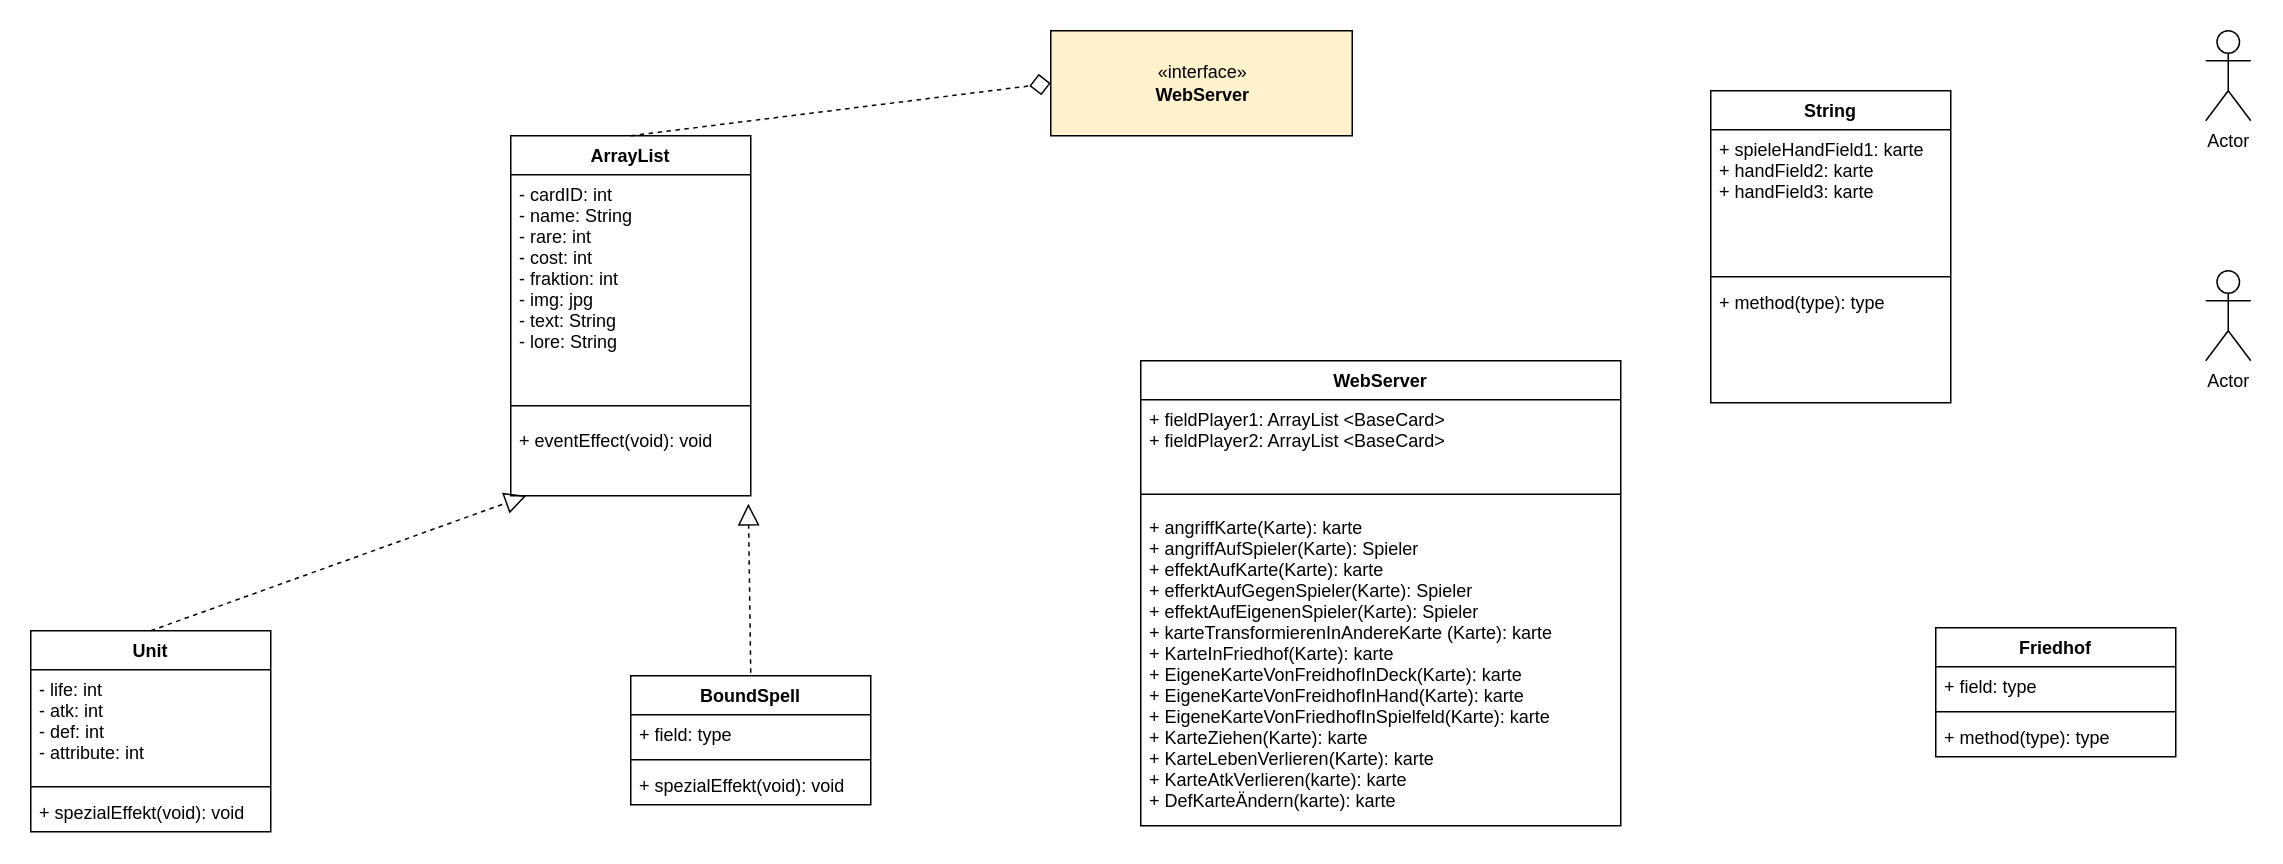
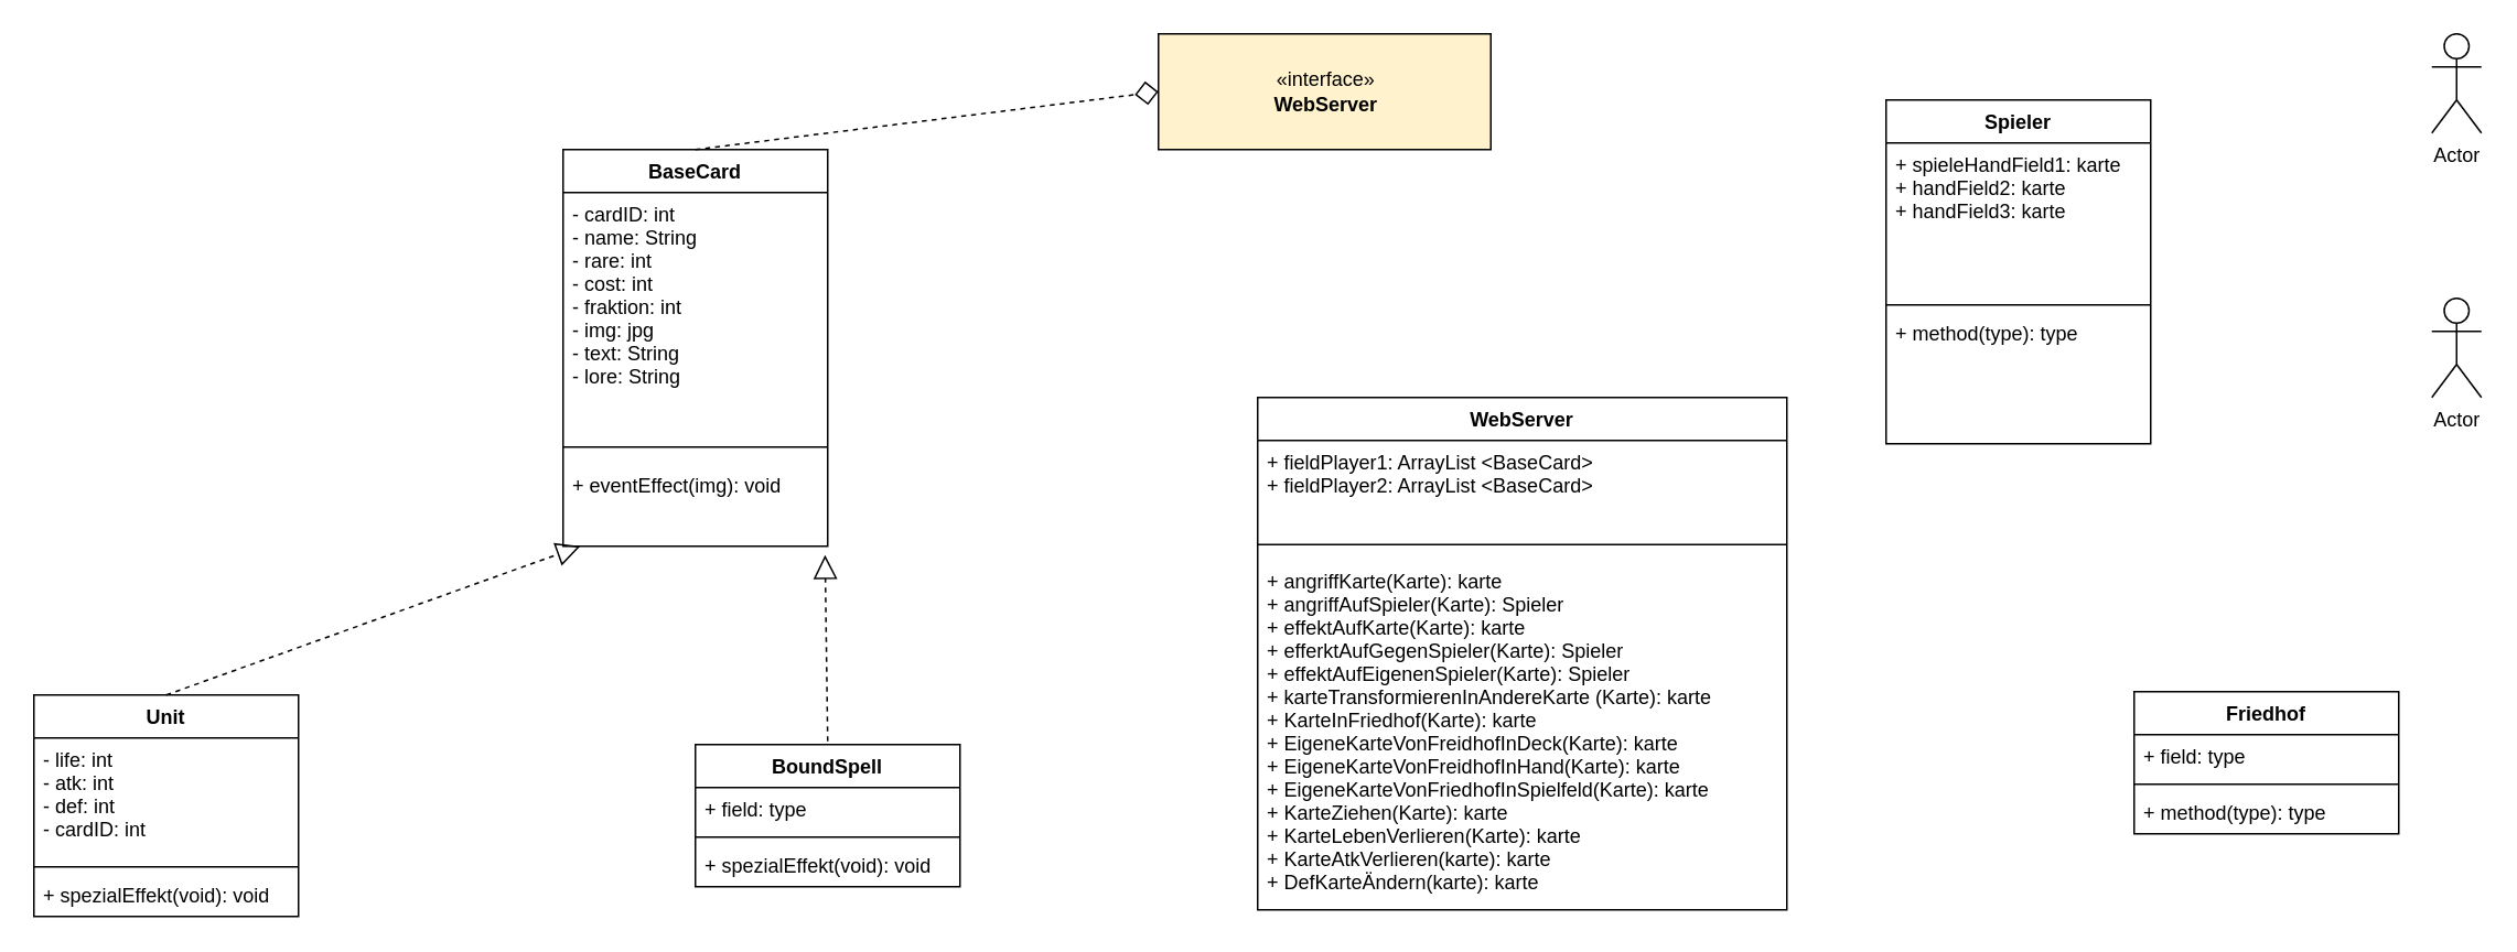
  <mxCell id="0" />
  <mxCell id="1" parent="0" />
  <mxCell id="2" value="Unit" style="swimlane;fontStyle=1;align=center;verticalAlign=top;childLayout=stackLayout;horizontal=1;startSize=26;horizontalStack=0;resizeParent=1;resizeParentMax=0;resizeLast=0;collapsible=1;marginBottom=0;" parent="1" vertex="1"><mxGeometry x="20" y="420" width="160" height="134" as="geometry" /></mxCell>
  <mxCell id="3" value="" style="endArrow=block;dashed=1;endFill=0;endSize=12;html=1;" parent="2" target="17" edge="1"><mxGeometry width="160" relative="1" as="geometry"><mxPoint x="80" as="sourcePoint" /><mxPoint x="239" y="-151" as="targetPoint" /><Array as="points" /></mxGeometry></mxCell>
- <mxCell id="4" value="- life: int &#10;- atk: int&#10;- def: int &#10;- attribute: int &#10;&#10;" style="text;strokeColor=none;fillColor=none;align=left;verticalAlign=top;spacingLeft=4;spacingRight=4;overflow=hidden;rotatable=0;points=[[0,0.5],[1,0.5]];portConstraint=eastwest;" parent="2" vertex="1"><mxGeometry y="26" width="160" height="74" as="geometry" /></mxCell>
+ <mxCell id="4" value="- life: int &#10;- atk: int&#10;- def: int &#10;- cardID: int &#10;&#10;" style="text;strokeColor=none;fillColor=none;align=left;verticalAlign=top;spacingLeft=4;spacingRight=4;overflow=hidden;rotatable=0;points=[[0,0.5],[1,0.5]];portConstraint=eastwest;" parent="2" vertex="1"><mxGeometry y="26" width="160" height="74" as="geometry" /></mxCell>
  <mxCell id="5" value="" style="line;strokeWidth=1;fillColor=none;align=left;verticalAlign=middle;spacingTop=-1;spacingLeft=3;spacingRight=3;rotatable=0;labelPosition=right;points=[];portConstraint=eastwest;" parent="2" vertex="1"><mxGeometry y="100" width="160" height="8" as="geometry" /></mxCell>
  <mxCell id="6" value="+ spezialEffekt(void): void " style="text;strokeColor=none;fillColor=none;align=left;verticalAlign=top;spacingLeft=4;spacingRight=4;overflow=hidden;rotatable=0;points=[[0,0.5],[1,0.5]];portConstraint=eastwest;" parent="2" vertex="1"><mxGeometry y="108" width="160" height="26" as="geometry" /></mxCell>
  <mxCell id="7" value="«interface»&lt;br&gt;&lt;b&gt;WebServer&lt;/b&gt;" style="html=1;fillColor=#fff2cc;" parent="1" vertex="1"><mxGeometry x="700" y="20" width="201" height="70" as="geometry" /></mxCell>
  <mxCell id="8" value="Actor" style="shape=umlActor;verticalLabelPosition=bottom;verticalAlign=top;html=1;outlineConnect=0;" parent="1" vertex="1"><mxGeometry x="1470" y="180" width="30" height="60" as="geometry" /></mxCell>
  <mxCell id="9" value="Actor" style="shape=umlActor;verticalLabelPosition=bottom;verticalAlign=top;html=1;outlineConnect=0;" parent="1" vertex="1"><mxGeometry x="1470" y="20" width="30" height="60" as="geometry" /></mxCell>
  <mxCell id="10" value="WebServer" style="swimlane;fontStyle=1;align=center;verticalAlign=top;childLayout=stackLayout;horizontal=1;startSize=26;horizontalStack=0;resizeParent=1;resizeParentMax=0;resizeLast=0;collapsible=1;marginBottom=0;" parent="1" vertex="1"><mxGeometry x="760" y="240" width="320" height="310" as="geometry" /></mxCell>
  <mxCell id="11" value="+ fieldPlayer1: ArrayList &lt;BaseCard&gt;  &#10;+ fieldPlayer2: ArrayList &lt;BaseCard&gt;  &#10;&#10;" style="text;strokeColor=none;fillColor=none;align=left;verticalAlign=top;spacingLeft=4;spacingRight=4;overflow=hidden;rotatable=0;points=[[0,0.5],[1,0.5]];portConstraint=eastwest;" parent="10" vertex="1"><mxGeometry y="26" width="320" height="54" as="geometry" /></mxCell>
  <mxCell id="12" value="" style="line;strokeWidth=1;fillColor=none;align=left;verticalAlign=middle;spacingTop=-1;spacingLeft=3;spacingRight=3;rotatable=0;labelPosition=right;points=[];portConstraint=eastwest;" parent="10" vertex="1"><mxGeometry y="80" width="320" height="18" as="geometry" /></mxCell>
  <mxCell id="13" value="+ angriffKarte(Karte): karte&#10;+ angriffAufSpieler(Karte): Spieler&#10;+ effektAufKarte(Karte): karte&#10;+ efferktAufGegenSpieler(Karte): Spieler&#10;+ effektAufEigenenSpieler(Karte): Spieler &#10;+ karteTransformierenInAndereKarte (Karte): karte  &#10;+ KarteInFriedhof(Karte): karte&#10;+ EigeneKarteVonFreidhofInDeck(Karte): karte &#10;+ EigeneKarteVonFreidhofInHand(Karte): karte&#10;+ EigeneKarteVonFriedhofInSpielfeld(Karte): karte&#10;+ KarteZiehen(Karte): karte&#10;+ KarteLebenVerlieren(Karte): karte&#10;+ KarteAtkVerlieren(karte): karte&#10;+ DefKarteÄndern(karte): karte&#10;&#10;&#10; " style="text;strokeColor=none;fillColor=none;align=left;verticalAlign=top;spacingLeft=4;spacingRight=4;overflow=hidden;rotatable=0;points=[[0,0.5],[1,0.5]];portConstraint=eastwest;" parent="10" vertex="1"><mxGeometry y="98" width="320" height="212" as="geometry" /></mxCell>
- <mxCell id="14" value="ArrayList" style="swimlane;fontStyle=1;align=center;verticalAlign=top;childLayout=stackLayout;horizontal=1;startSize=26;horizontalStack=0;resizeParent=1;resizeParentMax=0;resizeLast=0;collapsible=1;marginBottom=0;" parent="1" vertex="1"><mxGeometry x="340" y="90" width="160" height="240" as="geometry" /></mxCell>
+ <mxCell id="14" value="BaseCard" style="swimlane;fontStyle=1;align=center;verticalAlign=top;childLayout=stackLayout;horizontal=1;startSize=26;horizontalStack=0;resizeParent=1;resizeParentMax=0;resizeLast=0;collapsible=1;marginBottom=0;" parent="1" vertex="1"><mxGeometry x="340" y="90" width="160" height="240" as="geometry" /></mxCell>
  <mxCell id="15" value="- cardID: int&#10;- name: String&#10;- rare: int &#10;- cost: int &#10;- fraktion: int&#10;- img: jpg &#10;- text: String&#10;- lore: String &#10;" style="text;strokeColor=none;fillColor=none;align=left;verticalAlign=top;spacingLeft=4;spacingRight=4;overflow=hidden;rotatable=0;points=[[0,0.5],[1,0.5]];portConstraint=eastwest;" parent="14" vertex="1"><mxGeometry y="26" width="160" height="144" as="geometry" /></mxCell>
  <mxCell id="16" value="" style="line;strokeWidth=1;fillColor=none;align=left;verticalAlign=middle;spacingTop=-1;spacingLeft=3;spacingRight=3;rotatable=0;labelPosition=right;points=[];portConstraint=eastwest;" parent="14" vertex="1"><mxGeometry y="170" width="160" height="20" as="geometry" /></mxCell>
- <mxCell id="17" value="+ eventEffect(void): void" style="text;strokeColor=none;fillColor=none;align=left;verticalAlign=top;spacingLeft=4;spacingRight=4;overflow=hidden;rotatable=0;points=[[0,0.5],[1,0.5]];portConstraint=eastwest;" parent="14" vertex="1"><mxGeometry y="190" width="160" height="50" as="geometry" /></mxCell>
+ <mxCell id="17" value="+ eventEffect(img): void" style="text;strokeColor=none;fillColor=none;align=left;verticalAlign=top;spacingLeft=4;spacingRight=4;overflow=hidden;rotatable=0;points=[[0,0.5],[1,0.5]];portConstraint=eastwest;" parent="14" vertex="1"><mxGeometry y="190" width="160" height="50" as="geometry" /></mxCell>
  <mxCell id="18" value="BoundSpell" style="swimlane;fontStyle=1;align=center;verticalAlign=top;childLayout=stackLayout;horizontal=1;startSize=26;horizontalStack=0;resizeParent=1;resizeParentMax=0;resizeLast=0;collapsible=1;marginBottom=0;" parent="1" vertex="1"><mxGeometry y="450" width="160" height="86" as="geometry" x="420" /></mxCell>
  <mxCell id="19" value="+ field: type" style="text;strokeColor=none;fillColor=none;align=left;verticalAlign=top;spacingLeft=4;spacingRight=4;overflow=hidden;rotatable=0;points=[[0,0.5],[1,0.5]];portConstraint=eastwest;" parent="18" vertex="1"><mxGeometry y="26" width="160" height="26" as="geometry" /></mxCell>
  <mxCell id="20" value="" style="line;strokeWidth=1;fillColor=none;align=left;verticalAlign=middle;spacingTop=-1;spacingLeft=3;spacingRight=3;rotatable=0;labelPosition=right;points=[];portConstraint=eastwest;" parent="18" vertex="1"><mxGeometry y="52" width="160" height="8" as="geometry" /></mxCell>
  <mxCell id="21" value="+ spezialEffekt(void): void " style="text;strokeColor=none;fillColor=none;align=left;verticalAlign=top;spacingLeft=4;spacingRight=4;overflow=hidden;rotatable=0;points=[[0,0.5],[1,0.5]];portConstraint=eastwest;" parent="18" vertex="1"><mxGeometry y="60" width="160" height="26" as="geometry" /></mxCell>
  <mxCell id="22" value="" style="endArrow=block;dashed=1;endFill=0;endSize=12;html=1;entryX=0.99;entryY=1.106;entryDx=0;entryDy=0;entryPerimeter=0;" parent="18" target="17" edge="1"><mxGeometry width="160" relative="1" as="geometry"><mxPoint x="80" y="-2" as="sourcePoint" /><mxPoint x="240" y="-2" as="targetPoint" /><Array as="points" /></mxGeometry></mxCell>
  <mxCell id="23" value="Friedhof" style="swimlane;fontStyle=1;align=center;verticalAlign=top;childLayout=stackLayout;horizontal=1;startSize=26;horizontalStack=0;resizeParent=1;resizeParentMax=0;resizeLast=0;collapsible=1;marginBottom=0;" vertex="1" parent="1"><mxGeometry x="1290" y="418" width="160" height="86" as="geometry" /></mxCell>
  <mxCell id="24" value="+ field: type" style="text;strokeColor=none;fillColor=none;align=left;verticalAlign=top;spacingLeft=4;spacingRight=4;overflow=hidden;rotatable=0;points=[[0,0.5],[1,0.5]];portConstraint=eastwest;" vertex="1" parent="23"><mxGeometry y="26" width="160" height="26" as="geometry" /></mxCell>
  <mxCell id="25" value="" style="line;strokeWidth=1;fillColor=none;align=left;verticalAlign=middle;spacingTop=-1;spacingLeft=3;spacingRight=3;rotatable=0;labelPosition=right;points=[];portConstraint=eastwest;" vertex="1" parent="23"><mxGeometry y="52" width="160" height="8" as="geometry" /></mxCell>
  <mxCell id="26" value="+ method(type): type" style="text;strokeColor=none;fillColor=none;align=left;verticalAlign=top;spacingLeft=4;spacingRight=4;overflow=hidden;rotatable=0;points=[[0,0.5],[1,0.5]];portConstraint=eastwest;" vertex="1" parent="23"><mxGeometry y="60" width="160" height="26" as="geometry" /></mxCell>
- <mxCell id="27" value="String" style="swimlane;fontStyle=1;align=center;verticalAlign=top;childLayout=stackLayout;horizontal=1;startSize=26;horizontalStack=0;resizeParent=1;resizeParentMax=0;resizeLast=0;collapsible=1;marginBottom=0;" vertex="1" parent="1"><mxGeometry x="1140" y="60" width="160" height="208" as="geometry" /></mxCell>
+ <mxCell id="27" value="Spieler" style="swimlane;fontStyle=1;align=center;verticalAlign=top;childLayout=stackLayout;horizontal=1;startSize=26;horizontalStack=0;resizeParent=1;resizeParentMax=0;resizeLast=0;collapsible=1;marginBottom=0;" vertex="1" parent="1"><mxGeometry x="1140" y="60" width="160" height="208" as="geometry" /></mxCell>
  <mxCell id="28" value="+ spieleHandField1: karte&#10;+ handField2: karte&#10;+ handField3: karte " style="text;strokeColor=none;fillColor=none;align=left;verticalAlign=top;spacingLeft=4;spacingRight=4;overflow=hidden;rotatable=0;points=[[0,0.5],[1,0.5]];portConstraint=eastwest;" vertex="1" parent="27"><mxGeometry y="26" width="160" height="94" as="geometry" /></mxCell>
  <mxCell id="29" value="" style="line;strokeWidth=1;fillColor=none;align=left;verticalAlign=middle;spacingTop=-1;spacingLeft=3;spacingRight=3;rotatable=0;labelPosition=right;points=[];portConstraint=eastwest;" vertex="1" parent="27"><mxGeometry y="120" width="160" height="8" as="geometry" /></mxCell>
  <mxCell id="30" value="+ method(type): type" style="text;strokeColor=none;fillColor=none;align=left;verticalAlign=top;spacingLeft=4;spacingRight=4;overflow=hidden;rotatable=0;points=[[0,0.5],[1,0.5]];portConstraint=eastwest;" vertex="1" parent="27"><mxGeometry y="128" width="160" height="80" as="geometry" /></mxCell>
  <mxCell id="31" value="" style="endArrow=diamond;dashed=1;endFill=0;endSize=12;html=1;exitX=0.5;exitY=0;exitDx=0;exitDy=0;entryX=0;entryY=0.5;entryDx=0;entryDy=0;" edge="1" parent="1" source="14" target="7"><mxGeometry width="160" relative="1" as="geometry"><mxPoint x="440" y="60" as="sourcePoint" /><mxPoint x="600" y="60" as="targetPoint" /></mxGeometry></mxCell>
